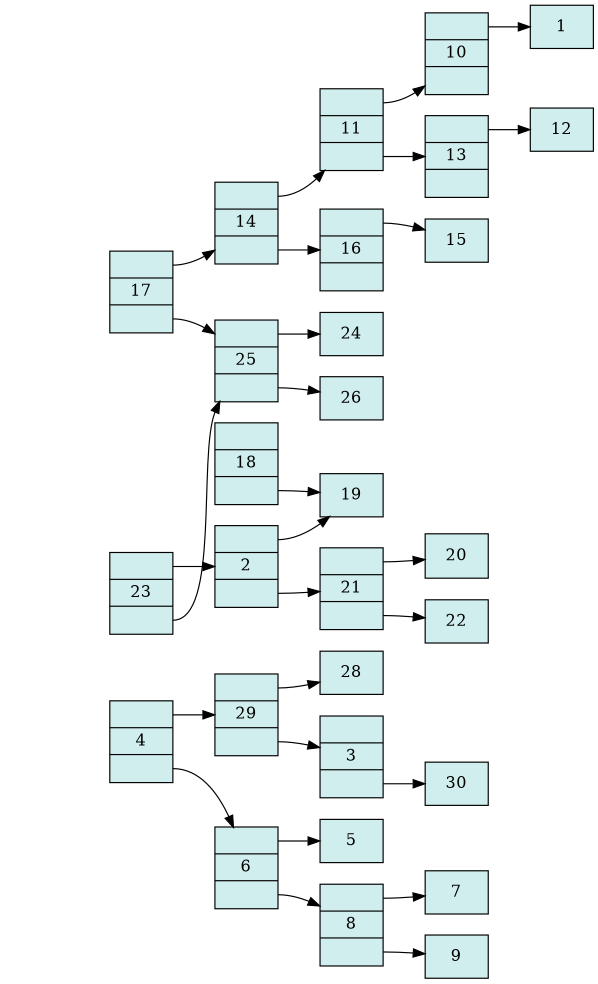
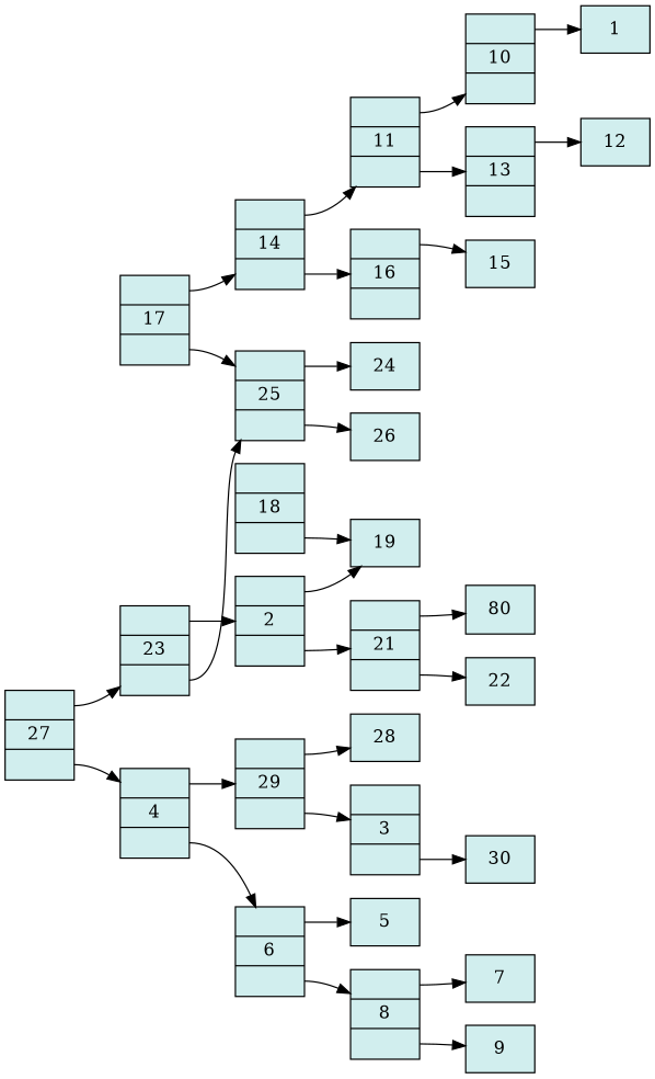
  digraph {
    rankdir=LR
    node [fillcolor=lightcyan2 shape=record style=filled]
    edge [tailport=AI]
    n1 [label="<AI>|17|<AD>"]
    n2 [label="<AI>|14|<AD>"]
    n3 [label="<AI>|25|<AD>"]
    n4 [label="<AI>|11|<AD>"]
    n5 [label="<AI>|16|<AD>"]
+   n6 [label="<AI>|27|<AD>"]
    n7 [label="<AI>|23|<AD>"]
    n8 [label="<AI>|4|<AD>"]
    n9 [label="<AI>|10|<AD>"]
    n10 [label="<AI>|13|<AD>"]
    n11 [label=15]
    n12 [label=1]
    n13 [label=12]
    n14 [label="<AI>|2|<AD>"]
    n15 [label="<AI>|29|<AD>"]
    n16 [label="<AI>|6|<AD>"]
    n17 [label="<AI>|21|<AD>"]
    n18 [label=19]
    n19 [label=24]
    n20 [label=26]
    n21 [label="<AI>|18|<AD>"]
-   n22 [label=20]
+   n22 [label=80]
    n23 [label=22]
    n24 [label=28]
    n25 [label="<AI>|3|<AD>"]
    n26 [label=5]
    n27 [label="<AI>|8|<AD>"]
    n28 [label=30]
    n29 [label=7]
    n30 [label=9]
    n1 -> n2
    n1 -> n3 [tailport=AD]
    n2 -> n4
    n2 -> n5 [tailport=AD]
    n3 -> n19
    n3 -> n20 [tailport=AD]
    n4 -> n9
    n4 -> n10 [tailport=AD]
    n5 -> n11
+   n6 -> n7
+   n6 -> n8 [tailport=AD]
    n7 -> n3 [tailport=AD]
    n7 -> n14
    n8 -> n15
    n8 -> n16 [tailport=AD]
    n9 -> n12
    n10 -> n13
    n14 -> n17 [tailport=AD]
    n14 -> n18
    n15 -> n24
    n15 -> n25 [tailport=AD]
    n16 -> n26
    n16 -> n27 [tailport=AD]
    n17 -> n22
    n17 -> n23 [tailport=AD]
    n21 -> n18 [tailport=AD]
    n25 -> n28 [tailport=AD]
    n27 -> n29
    n27 -> n30 [tailport=AD]
  }
